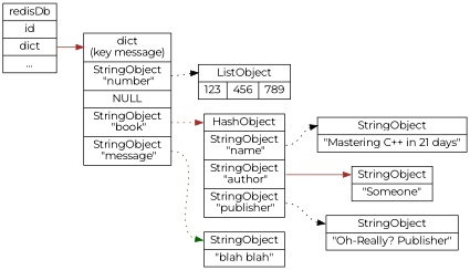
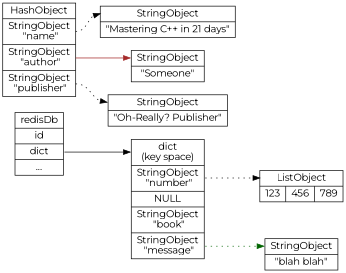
  digraph {
    fontname=Montserrat
    rankdir=LR
    node [fontname=Montserrat shape=record]
    edge [color=black fontname=Montserrat headport=head style=dotted]
    n1 [label="redisDb | id |<dict> dict | ..."]
-   n2 [label="<head>dict\n(key message) |<number>StringObject\n \"number\" | NULL |<book>StringObject\n \"book\" |<message>StringObject\n \"message\""]
+   n2 [label="<head>dict\n(key space) |<number>StringObject\n \"number\" | NULL |<book>StringObject\n \"book\" |<message>StringObject\n \"message\""]
    n3 [label="<head>ListObject | { 123 | 456 | 789 }"]
    n4 [label="<head>HashObject |<name>StringObject\n \"name\" |<author>StringObject\n \"author\" |<publisher>StringObject\n \"publisher\""]
    n5 [label="<head>StringObject | \"blah blah\""]
    n6 [label="<head>StringObject | \"Mastering C++ in 21 days\""]
    n7 [label="<head>StringObject | \"Someone\""]
    n8 [label="<head>StringObject | \"Oh-Really? Publisher\""]
-   n1 -> n2 [color=brown style=solid tailport=dict]
+   n1 -> n2 [style=solid tailport=dict]
    n2 -> n3 [tailport=number]
-   n2 -> n4 [color=brown tailport=book]
    n2 -> n5 [color=darkgreen tailport=message]
    n4 -> n6 [tailport=name]
    n4 -> n7 [color=brown style=solid tailport=author]
    n4 -> n8 [tailport=publisher]
  }
